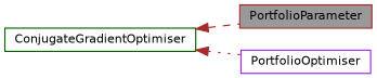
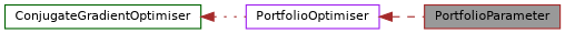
  digraph {
    rankdir=LR
    node [fillcolor=white fontname=Helvetica fontsize=10 shape=box style=filled]
    edge [color=brown dir=back fontname=Helvetica fontsize=10 labelfontname=Helvetica labelfontsize=10]
    n1 [color=brown fillcolor=grey60 fontcolor=black height=0.2 label=PortfolioParameter width=0.4]
    n2 [color=darkgreen height=0.2 label=ConjugateGradientOptimiser width=0.4]
    n3 [color=purple height=0.2 label=PortfolioOptimiser width=0.4]
-   n2 -> n1 [style=dashed]
+   n3 -> n1 [style=dashed]
    n2 -> n3 [style=dotted]
  }
